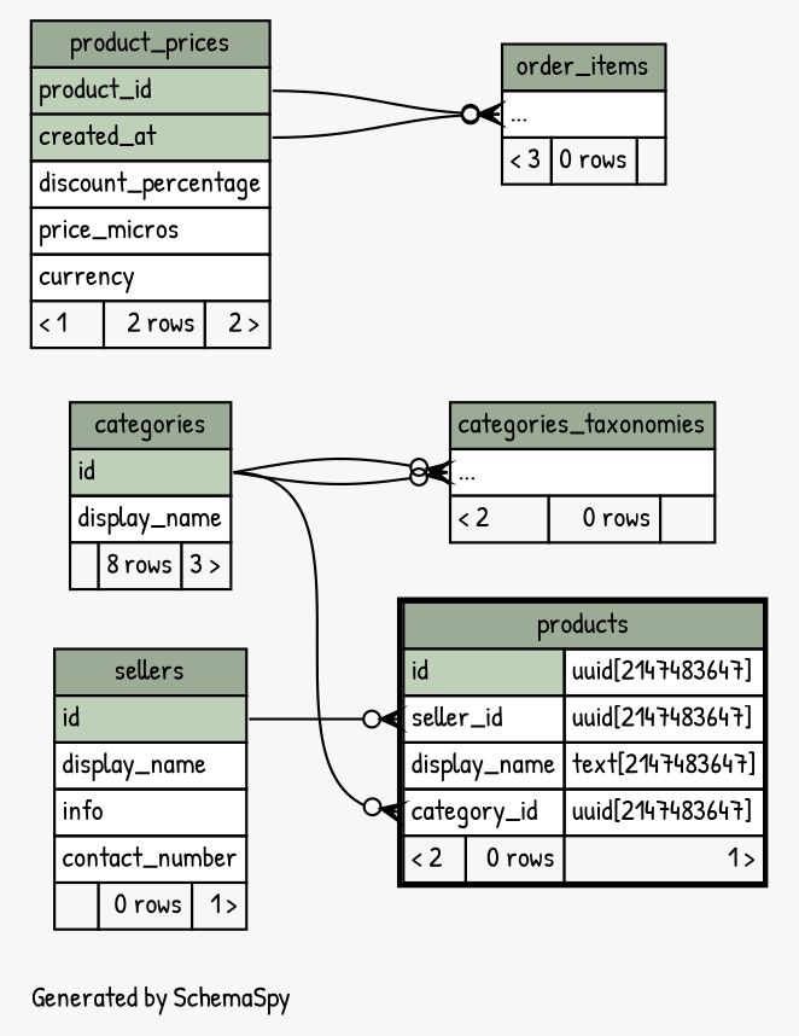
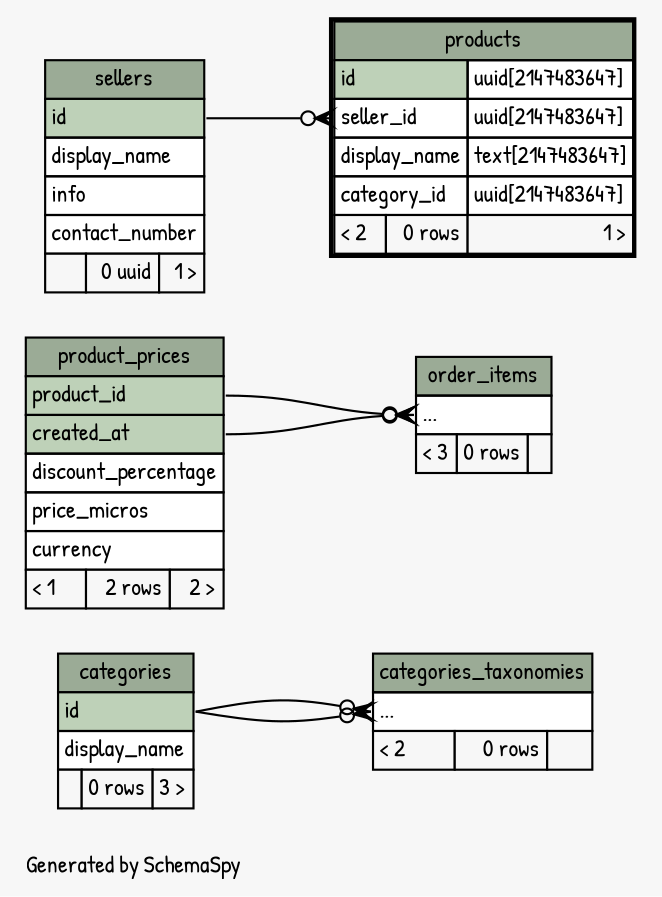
  digraph {
    bgcolor="#f7f7f7"
    fontname="Patrick Hand"
    fontsize=11
    label="\nGenerated by SchemaSpy"
    labeljust=l
    nodesep=0.18
    rankdir=RL
    ranksep=0.46
    node [fontname="Patrick Hand" fontsize=11 shape=plaintext]
    edge [arrowhead=none arrowsize=0.8 arrowtail=crowodot dir=back fontname="Patrick Hand" headport="id:e" tailport="elipses:w"]
    n1 [label=<     <TABLE BORDER="0" CELLBORDER="1" CELLSPACING="0" BGCOLOR="#ffffff">       <TR><TD COLSPAN="3" BGCOLOR="#9bab96" ALIGN="CENTER">categories_taxonomies</TD></TR>       <TR><TD PORT="elipses" COLSPAN="3" ALIGN="LEFT">...</TD></TR>       <TR><TD ALIGN="LEFT" BGCOLOR="#f7f7f7">&lt; 2</TD><TD ALIGN="RIGHT" BGCOLOR="#f7f7f7">0 rows</TD><TD ALIGN="RIGHT" BGCOLOR="#f7f7f7">  </TD></TR>     </TABLE>>]
-   n2 [label=<     <TABLE BORDER="0" CELLBORDER="1" CELLSPACING="0" BGCOLOR="#ffffff">       <TR><TD COLSPAN="3" BGCOLOR="#9bab96" ALIGN="CENTER">categories</TD></TR>       <TR><TD PORT="id" COLSPAN="3" BGCOLOR="#bed1b8" ALIGN="LEFT">id</TD></TR>       <TR><TD PORT="display_name" COLSPAN="3" ALIGN="LEFT">display_name</TD></TR>       <TR><TD ALIGN="LEFT" BGCOLOR="#f7f7f7">  </TD><TD ALIGN="RIGHT" BGCOLOR="#f7f7f7">8 rows</TD><TD ALIGN="RIGHT" BGCOLOR="#f7f7f7">3 &gt;</TD></TR>     </TABLE>>]
+   n2 [label=<     <TABLE BORDER="0" CELLBORDER="1" CELLSPACING="0" BGCOLOR="#ffffff">       <TR><TD COLSPAN="3" BGCOLOR="#9bab96" ALIGN="CENTER">categories</TD></TR>       <TR><TD PORT="id" COLSPAN="3" BGCOLOR="#bed1b8" ALIGN="LEFT">id</TD></TR>       <TR><TD PORT="display_name" COLSPAN="3" ALIGN="LEFT">display_name</TD></TR>       <TR><TD ALIGN="LEFT" BGCOLOR="#f7f7f7">  </TD><TD ALIGN="RIGHT" BGCOLOR="#f7f7f7">0 rows</TD><TD ALIGN="RIGHT" BGCOLOR="#f7f7f7">3 &gt;</TD></TR>     </TABLE>>]
    n3 [label=<     <TABLE BORDER="0" CELLBORDER="1" CELLSPACING="0" BGCOLOR="#ffffff">       <TR><TD COLSPAN="3" BGCOLOR="#9bab96" ALIGN="CENTER">order_items</TD></TR>       <TR><TD PORT="elipses" COLSPAN="3" ALIGN="LEFT">...</TD></TR>       <TR><TD ALIGN="LEFT" BGCOLOR="#f7f7f7">&lt; 3</TD><TD ALIGN="RIGHT" BGCOLOR="#f7f7f7">0 rows</TD><TD ALIGN="RIGHT" BGCOLOR="#f7f7f7">  </TD></TR>     </TABLE>>]
    n4 [label=<     <TABLE BORDER="0" CELLBORDER="1" CELLSPACING="0" BGCOLOR="#ffffff">       <TR><TD COLSPAN="3" BGCOLOR="#9bab96" ALIGN="CENTER">product_prices</TD></TR>       <TR><TD PORT="product_id" COLSPAN="3" BGCOLOR="#bed1b8" ALIGN="LEFT">product_id</TD></TR>       <TR><TD PORT="created_at" COLSPAN="3" BGCOLOR="#bed1b8" ALIGN="LEFT">created_at</TD></TR>       <TR><TD PORT="discount_percentage" COLSPAN="3" ALIGN="LEFT">discount_percentage</TD></TR>       <TR><TD PORT="price_micros" COLSPAN="3" ALIGN="LEFT">price_micros</TD></TR>       <TR><TD PORT="currency" COLSPAN="3" ALIGN="LEFT">currency</TD></TR>       <TR><TD ALIGN="LEFT" BGCOLOR="#f7f7f7">&lt; 1</TD><TD ALIGN="RIGHT" BGCOLOR="#f7f7f7">2 rows</TD><TD ALIGN="RIGHT" BGCOLOR="#f7f7f7">2 &gt;</TD></TR>     </TABLE>>]
    n5 [label=<     <TABLE BORDER="2" CELLBORDER="1" CELLSPACING="0" BGCOLOR="#ffffff">       <TR><TD COLSPAN="3" BGCOLOR="#9bab96" ALIGN="CENTER">products</TD></TR>       <TR><TD PORT="id" COLSPAN="2" BGCOLOR="#bed1b8" ALIGN="LEFT">id</TD><TD PORT="id.type" ALIGN="LEFT">uuid[2147483647]</TD></TR>       <TR><TD PORT="seller_id" COLSPAN="2" ALIGN="LEFT">seller_id</TD><TD PORT="seller_id.type" ALIGN="LEFT">uuid[2147483647]</TD></TR>       <TR><TD PORT="display_name" COLSPAN="2" ALIGN="LEFT">display_name</TD><TD PORT="display_name.type" ALIGN="LEFT">text[2147483647]</TD></TR>       <TR><TD PORT="category_id" COLSPAN="2" ALIGN="LEFT">category_id</TD><TD PORT="category_id.type" ALIGN="LEFT">uuid[2147483647]</TD></TR>       <TR><TD ALIGN="LEFT" BGCOLOR="#f7f7f7">&lt; 2</TD><TD ALIGN="RIGHT" BGCOLOR="#f7f7f7">0 rows</TD><TD ALIGN="RIGHT" BGCOLOR="#f7f7f7">1 &gt;</TD></TR>     </TABLE>>]
-   n6 [label=<     <TABLE BORDER="0" CELLBORDER="1" CELLSPACING="0" BGCOLOR="#ffffff">       <TR><TD COLSPAN="3" BGCOLOR="#9bab96" ALIGN="CENTER">sellers</TD></TR>       <TR><TD PORT="id" COLSPAN="3" BGCOLOR="#bed1b8" ALIGN="LEFT">id</TD></TR>       <TR><TD PORT="display_name" COLSPAN="3" ALIGN="LEFT">display_name</TD></TR>       <TR><TD PORT="info" COLSPAN="3" ALIGN="LEFT">info</TD></TR>       <TR><TD PORT="contact_number" COLSPAN="3" ALIGN="LEFT">contact_number</TD></TR>       <TR><TD ALIGN="LEFT" BGCOLOR="#f7f7f7">  </TD><TD ALIGN="RIGHT" BGCOLOR="#f7f7f7">0 rows</TD><TD ALIGN="RIGHT" BGCOLOR="#f7f7f7">1 &gt;</TD></TR>     </TABLE>>]
+   n6 [label=<     <TABLE BORDER="0" CELLBORDER="1" CELLSPACING="0" BGCOLOR="#ffffff">       <TR><TD COLSPAN="3" BGCOLOR="#9bab96" ALIGN="CENTER">sellers</TD></TR>       <TR><TD PORT="id" COLSPAN="3" BGCOLOR="#bed1b8" ALIGN="LEFT">id</TD></TR>       <TR><TD PORT="display_name" COLSPAN="3" ALIGN="LEFT">display_name</TD></TR>       <TR><TD PORT="info" COLSPAN="3" ALIGN="LEFT">info</TD></TR>       <TR><TD PORT="contact_number" COLSPAN="3" ALIGN="LEFT">contact_number</TD></TR>       <TR><TD ALIGN="LEFT" BGCOLOR="#f7f7f7">  </TD><TD ALIGN="RIGHT" BGCOLOR="#f7f7f7">0 uuid</TD><TD ALIGN="RIGHT" BGCOLOR="#f7f7f7">1 &gt;</TD></TR>     </TABLE>>]
    n1 -> n2
    n1 -> n2
    n3 -> n4 [headport="product_id:e"]
    n3 -> n4 [headport="created_at:e"]
-   n5 -> n2 [tailport="category_id:w"]
    n5 -> n6 [tailport="seller_id:w"]
  }
